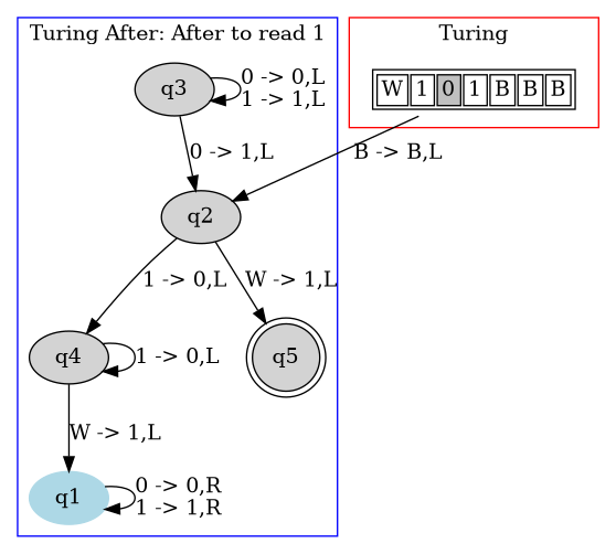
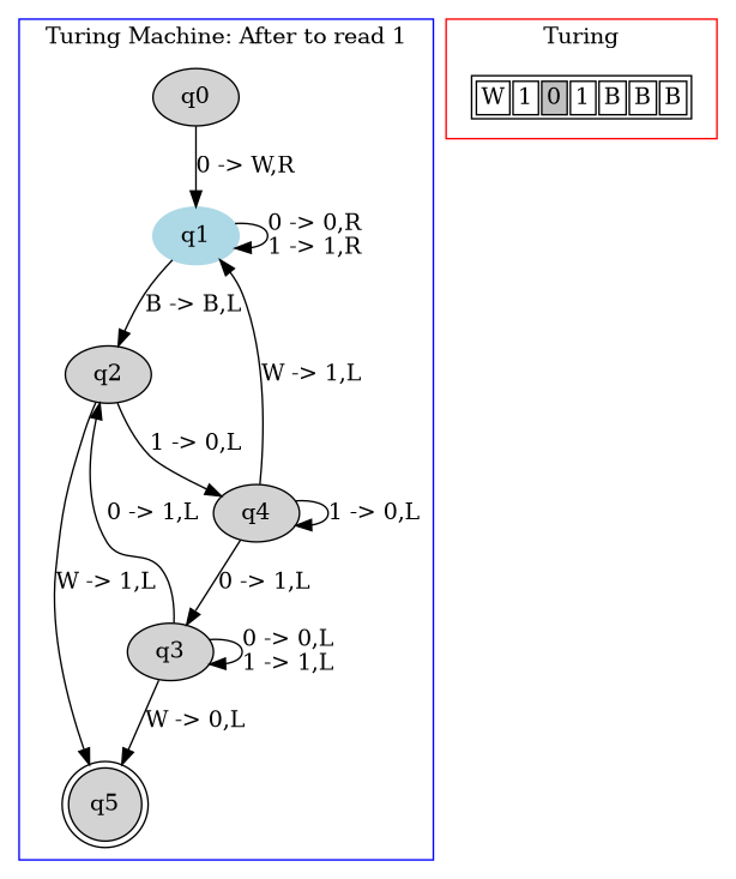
  digraph {
    node [style=filled]
+   q0
    q1 [color=lightblue]
    q2
    q3
    q4
    q5 [shape=doublecircle]
    n7 [label=<<TABLE> <TR> <TD><FONT>W</FONT></TD> <TD><FONT>1</FONT></TD> <TD BGCOLOR="gray"><FONT>0</FONT></TD> <TD><FONT>1</FONT></TD> <TD><FONT>B</FONT></TD> <TD><FONT>B</FONT></TD> <TD><FONT>B</FONT></TD> </TR> </TABLE>> shape=plaintext style=""]
    subgraph cluster_1 {
      color=blue
-     label="Turing After: After to read 1"
+     label="Turing Machine: After to read 1"
+     q0
      q1
      q2
      q3
      q4
      q5
    }
    subgraph cluster_2 {
      color=red
      label=Turing
      n7
    }
+   q0 -> q1 [label="0 -> W,R"]
    q1 -> q1 [label="0 -> 0,R\n1 -> 1,R"]
-   n7 -> q2 [label="B -> B,L"]
+   q1 -> q2 [label="B -> B,L"]
    q2 -> q4 [label="1 -> 0,L"]
    q2 -> q5 [label="W -> 1,L"]
    q3 -> q2 [label="0 -> 1,L"]
    q3 -> q3 [label="0 -> 0,L\n1 -> 1,L"]
+   q3 -> q5 [label="W -> 0,L"]
    q4 -> q1 [label="W -> 1,L"]
+   q4 -> q3 [label="0 -> 1,L"]
    q4 -> q4 [label="1 -> 0,L"]
  }
